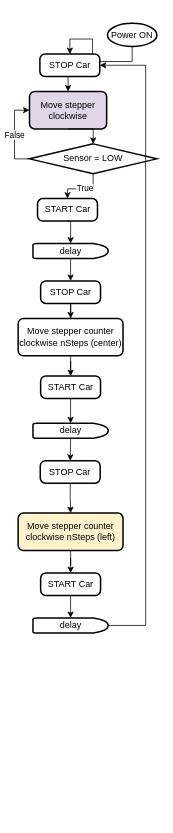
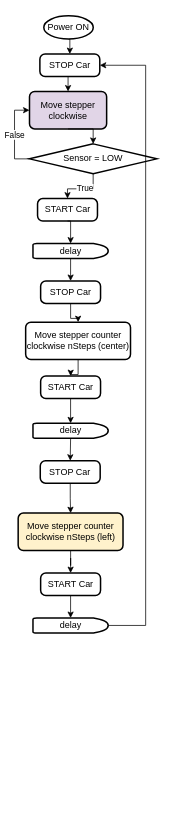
  <mxCell id="0" />
  <mxCell id="1" parent="0" />
  <mxCell id="2" style="edgeStyle=orthogonalEdgeStyle;rounded=0;orthogonalLoop=1;jettySize=auto;html=1;exitX=0.5;exitY=1;exitDx=0;exitDy=0;exitPerimeter=0;entryX=0.5;entryY=0;entryDx=0;entryDy=0;" parent="1" source="3" target="28" edge="1"><mxGeometry relative="1" as="geometry" /></mxCell>
- <mxCell id="3" value="Power ON" style="strokeWidth=2;html=1;shape=mxgraph.flowchart.start_2;whiteSpace=wrap;" parent="1" vertex="1"><mxGeometry x="143" y="30" width="66" height="31" as="geometry" /></mxCell>
+ <mxCell id="3" value="Power ON" style="strokeWidth=2;html=1;shape=mxgraph.flowchart.start_2;whiteSpace=wrap;" parent="1" vertex="1"><mxGeometry x="58" y="20" width="66" height="31" as="geometry" /></mxCell>
  <mxCell id="4" value="Move stepper clockwise" style="rounded=1;whiteSpace=wrap;html=1;absoluteArcSize=1;arcSize=14;strokeWidth=2;fillColor=#e1d5e7;" parent="1" vertex="1"><mxGeometry x="38.89" y="121" width="103" height="50" as="geometry" /></mxCell>
  <mxCell id="5" value="False" style="edgeStyle=orthogonalEdgeStyle;rounded=0;orthogonalLoop=1;jettySize=auto;html=1;exitX=0;exitY=0.5;exitDx=0;exitDy=0;exitPerimeter=0;entryX=0;entryY=0.5;entryDx=0;entryDy=0;" parent="1" source="8" target="4" edge="1"><mxGeometry relative="1" as="geometry" /></mxCell>
  <mxCell id="6" style="edgeStyle=orthogonalEdgeStyle;rounded=0;orthogonalLoop=1;jettySize=auto;html=1;exitX=0.5;exitY=1;exitDx=0;exitDy=0;exitPerimeter=0;entryX=0.5;entryY=0;entryDx=0;entryDy=0;" parent="1" source="8" target="26" edge="1"><mxGeometry relative="1" as="geometry" /></mxCell>
  <mxCell id="7" value="True" style="edgeLabel;html=1;align=center;verticalAlign=middle;resizable=0;points=[];" parent="6" vertex="1" connectable="0"><mxGeometry x="-0.071" y="-1" relative="1" as="geometry"><mxPoint as="offset" /></mxGeometry></mxCell>
  <mxCell id="8" value="Sensor = LOW" style="strokeWidth=2;html=1;shape=mxgraph.flowchart.decision;whiteSpace=wrap;" parent="1" vertex="1"><mxGeometry x="38.89" y="191" width="170" height="40" as="geometry" /></mxCell>
  <mxCell id="9" style="edgeStyle=orthogonalEdgeStyle;rounded=0;orthogonalLoop=1;jettySize=auto;html=1;exitX=0.5;exitY=1;exitDx=0;exitDy=0;entryX=0.5;entryY=0;entryDx=0;entryDy=0;entryPerimeter=0;" parent="1" source="4" target="8" edge="1"><mxGeometry relative="1" as="geometry" /></mxCell>
  <mxCell id="10" style="edgeStyle=orthogonalEdgeStyle;rounded=0;orthogonalLoop=1;jettySize=auto;html=1;entryX=0.5;entryY=0;entryDx=0;entryDy=0;" parent="1" source="11" target="24" edge="1"><mxGeometry relative="1" as="geometry" /></mxCell>
- <mxCell id="11" value="Move stepper counter clockwise nSteps (center)" style="rounded=1;whiteSpace=wrap;html=1;absoluteArcSize=1;arcSize=14;strokeWidth=2;" parent="1" vertex="1"><mxGeometry x="23.76" y="424" width="140" height="50" as="geometry" /></mxCell>
+ <mxCell id="11" value="Move stepper counter clockwise nSteps (center)" style="rounded=1;whiteSpace=wrap;html=1;absoluteArcSize=1;arcSize=14;strokeWidth=2;" parent="1" vertex="1"><mxGeometry x="33.76" y="429" width="140" height="50" as="geometry" /></mxCell>
  <mxCell id="12" style="edgeStyle=orthogonalEdgeStyle;rounded=0;orthogonalLoop=1;jettySize=auto;html=1;entryX=0;entryY=0.5;entryDx=0;entryDy=0;" parent="1" edge="1"><mxGeometry relative="1" as="geometry"><Array as="points"><mxPoint x="20" y="719" /><mxPoint x="20" y="660" /></Array><mxPoint x="39.92" y="660" as="targetPoint" /></mxGeometry></mxCell>
  <mxCell id="13" value="False" style="edgeLabel;html=1;align=center;verticalAlign=middle;resizable=0;points=[];" parent="12" vertex="1" connectable="0"><mxGeometry x="-0.03" y="1" relative="1" as="geometry"><mxPoint as="offset" /></mxGeometry></mxCell>
  <mxCell id="14" style="edgeStyle=orthogonalEdgeStyle;rounded=0;orthogonalLoop=1;jettySize=auto;html=1;entryX=0.5;entryY=0;entryDx=0;entryDy=0;entryPerimeter=0;" parent="1" edge="1"><mxGeometry relative="1" as="geometry"><mxPoint x="93.2" y="680" as="sourcePoint" /></mxGeometry></mxCell>
  <mxCell id="15" style="edgeStyle=orthogonalEdgeStyle;rounded=0;orthogonalLoop=1;jettySize=auto;html=1;entryX=0.5;entryY=0;entryDx=0;entryDy=0;" parent="1" source="16" target="25" edge="1"><mxGeometry relative="1" as="geometry" /></mxCell>
  <mxCell id="16" value="Move stepper counter clockwise nSteps (left)" style="rounded=1;whiteSpace=wrap;html=1;absoluteArcSize=1;arcSize=14;strokeWidth=2;fillColor=#fff2cc;" parent="1" vertex="1"><mxGeometry x="23.76" y="684" width="140" height="50" as="geometry" /></mxCell>
  <mxCell id="17" style="edgeStyle=orthogonalEdgeStyle;rounded=0;orthogonalLoop=1;jettySize=auto;html=1;entryX=0;entryY=0.5;entryDx=0;entryDy=0;exitX=0;exitY=0.5;exitDx=0;exitDy=0;exitPerimeter=0;" parent="1" edge="1"><mxGeometry relative="1" as="geometry"><mxPoint x="39.51" y="1009" as="targetPoint" /><Array as="points"><mxPoint x="23.52" y="1089" /><mxPoint x="23.52" y="1009" /></Array></mxGeometry></mxCell>
  <mxCell id="18" value="False" style="edgeLabel;html=1;align=center;verticalAlign=middle;resizable=0;points=[];" parent="17" vertex="1" connectable="0"><mxGeometry x="-0.112" y="2" relative="1" as="geometry"><mxPoint as="offset" /></mxGeometry></mxCell>
  <mxCell id="19" style="edgeStyle=orthogonalEdgeStyle;rounded=0;orthogonalLoop=1;jettySize=auto;html=1;entryX=0.5;entryY=0;entryDx=0;entryDy=0;entryPerimeter=0;" parent="1" edge="1"><mxGeometry relative="1" as="geometry"><mxPoint x="92.8" y="1029" as="sourcePoint" /></mxGeometry></mxCell>
  <mxCell id="20" style="edgeStyle=orthogonalEdgeStyle;rounded=0;orthogonalLoop=1;jettySize=auto;html=1;entryX=0.5;entryY=0;entryDx=0;entryDy=0;" parent="1" source="21" target="11" edge="1"><mxGeometry relative="1" as="geometry" /></mxCell>
  <mxCell id="21" value="STOP Car" style="rounded=1;whiteSpace=wrap;html=1;absoluteArcSize=1;arcSize=14;strokeWidth=2;" parent="1" vertex="1"><mxGeometry x="53.76" y="374" width="80" height="30" as="geometry" /></mxCell>
  <mxCell id="22" style="edgeStyle=orthogonalEdgeStyle;rounded=0;orthogonalLoop=1;jettySize=auto;html=1;" parent="1" source="23" target="16" edge="1"><mxGeometry relative="1" as="geometry" /></mxCell>
  <mxCell id="23" value="STOP Car" style="rounded=1;whiteSpace=wrap;html=1;absoluteArcSize=1;arcSize=14;strokeWidth=2;" parent="1" vertex="1"><mxGeometry x="53.27" y="614" width="80" height="30" as="geometry" /></mxCell>
  <mxCell id="24" value="START Car" style="rounded=1;whiteSpace=wrap;html=1;absoluteArcSize=1;arcSize=14;strokeWidth=2;" parent="1" vertex="1"><mxGeometry x="53.76" y="501" width="80" height="30" as="geometry" /></mxCell>
  <mxCell id="25" value="START Car" style="rounded=1;whiteSpace=wrap;html=1;absoluteArcSize=1;arcSize=14;strokeWidth=2;" parent="1" vertex="1"><mxGeometry x="53.76" y="764" width="80" height="30" as="geometry" /></mxCell>
  <mxCell id="26" value="START Car" style="rounded=1;whiteSpace=wrap;html=1;absoluteArcSize=1;arcSize=14;strokeWidth=2;" parent="1" vertex="1"><mxGeometry x="49.64" y="264" width="80" height="30" as="geometry" /></mxCell>
  <mxCell id="27" style="edgeStyle=orthogonalEdgeStyle;rounded=0;orthogonalLoop=1;jettySize=auto;html=1;exitX=0.5;exitY=1;exitDx=0;exitDy=0;entryX=0.5;entryY=0;entryDx=0;entryDy=0;" parent="1" source="28" target="4" edge="1"><mxGeometry relative="1" as="geometry" /></mxCell>
  <mxCell id="28" value="STOP Car" style="rounded=1;whiteSpace=wrap;html=1;absoluteArcSize=1;arcSize=14;strokeWidth=2;" parent="1" vertex="1"><mxGeometry x="52.75" y="71" width="80" height="30" as="geometry" /></mxCell>
  <mxCell id="29" style="edgeStyle=orthogonalEdgeStyle;rounded=0;orthogonalLoop=1;jettySize=auto;html=1;exitX=0.5;exitY=1;exitDx=0;exitDy=0;exitPerimeter=0;entryX=0.5;entryY=0;entryDx=0;entryDy=0;" edge="1" parent="1" source="30" target="21"><mxGeometry relative="1" as="geometry" /></mxCell>
  <mxCell id="30" value="delay" style="strokeWidth=2;html=1;shape=mxgraph.flowchart.delay;whiteSpace=wrap;" vertex="1" parent="1"><mxGeometry x="43.53" y="324" width="100.47" height="20" as="geometry" /></mxCell>
  <mxCell id="31" style="edgeStyle=orthogonalEdgeStyle;rounded=0;orthogonalLoop=1;jettySize=auto;html=1;exitX=0.5;exitY=1;exitDx=0;exitDy=0;entryX=0.5;entryY=0;entryDx=0;entryDy=0;entryPerimeter=0;" edge="1" parent="1" source="26" target="30"><mxGeometry relative="1" as="geometry" /></mxCell>
  <mxCell id="32" style="edgeStyle=orthogonalEdgeStyle;rounded=0;orthogonalLoop=1;jettySize=auto;html=1;exitX=0.5;exitY=1;exitDx=0;exitDy=0;exitPerimeter=0;entryX=0.5;entryY=0;entryDx=0;entryDy=0;" edge="1" parent="1" source="33" target="23"><mxGeometry relative="1" as="geometry" /></mxCell>
  <mxCell id="33" value="delay" style="strokeWidth=2;html=1;shape=mxgraph.flowchart.delay;whiteSpace=wrap;" vertex="1" parent="1"><mxGeometry x="43.53" y="564" width="100.47" height="20" as="geometry" /></mxCell>
  <mxCell id="34" style="edgeStyle=orthogonalEdgeStyle;rounded=0;orthogonalLoop=1;jettySize=auto;html=1;exitX=1;exitY=0.5;exitDx=0;exitDy=0;exitPerimeter=0;entryX=1;entryY=0.5;entryDx=0;entryDy=0;" edge="1" parent="1" source="35" target="28"><mxGeometry relative="1" as="geometry"><Array as="points"><mxPoint x="194" y="834" /><mxPoint x="194" y="86" /></Array></mxGeometry></mxCell>
  <mxCell id="35" value="delay" style="strokeWidth=2;html=1;shape=mxgraph.flowchart.delay;whiteSpace=wrap;" vertex="1" parent="1"><mxGeometry x="43.53" y="824" width="100.47" height="20" as="geometry" /></mxCell>
  <mxCell id="36" style="edgeStyle=orthogonalEdgeStyle;rounded=0;orthogonalLoop=1;jettySize=auto;html=1;exitX=0.5;exitY=1;exitDx=0;exitDy=0;entryX=0.5;entryY=0;entryDx=0;entryDy=0;entryPerimeter=0;" edge="1" parent="1" source="24" target="33"><mxGeometry relative="1" as="geometry" /></mxCell>
  <mxCell id="37" style="edgeStyle=orthogonalEdgeStyle;rounded=0;orthogonalLoop=1;jettySize=auto;html=1;exitX=0.5;exitY=1;exitDx=0;exitDy=0;entryX=0.5;entryY=0;entryDx=0;entryDy=0;entryPerimeter=0;" edge="1" parent="1" source="25" target="35"><mxGeometry relative="1" as="geometry" /></mxCell>
